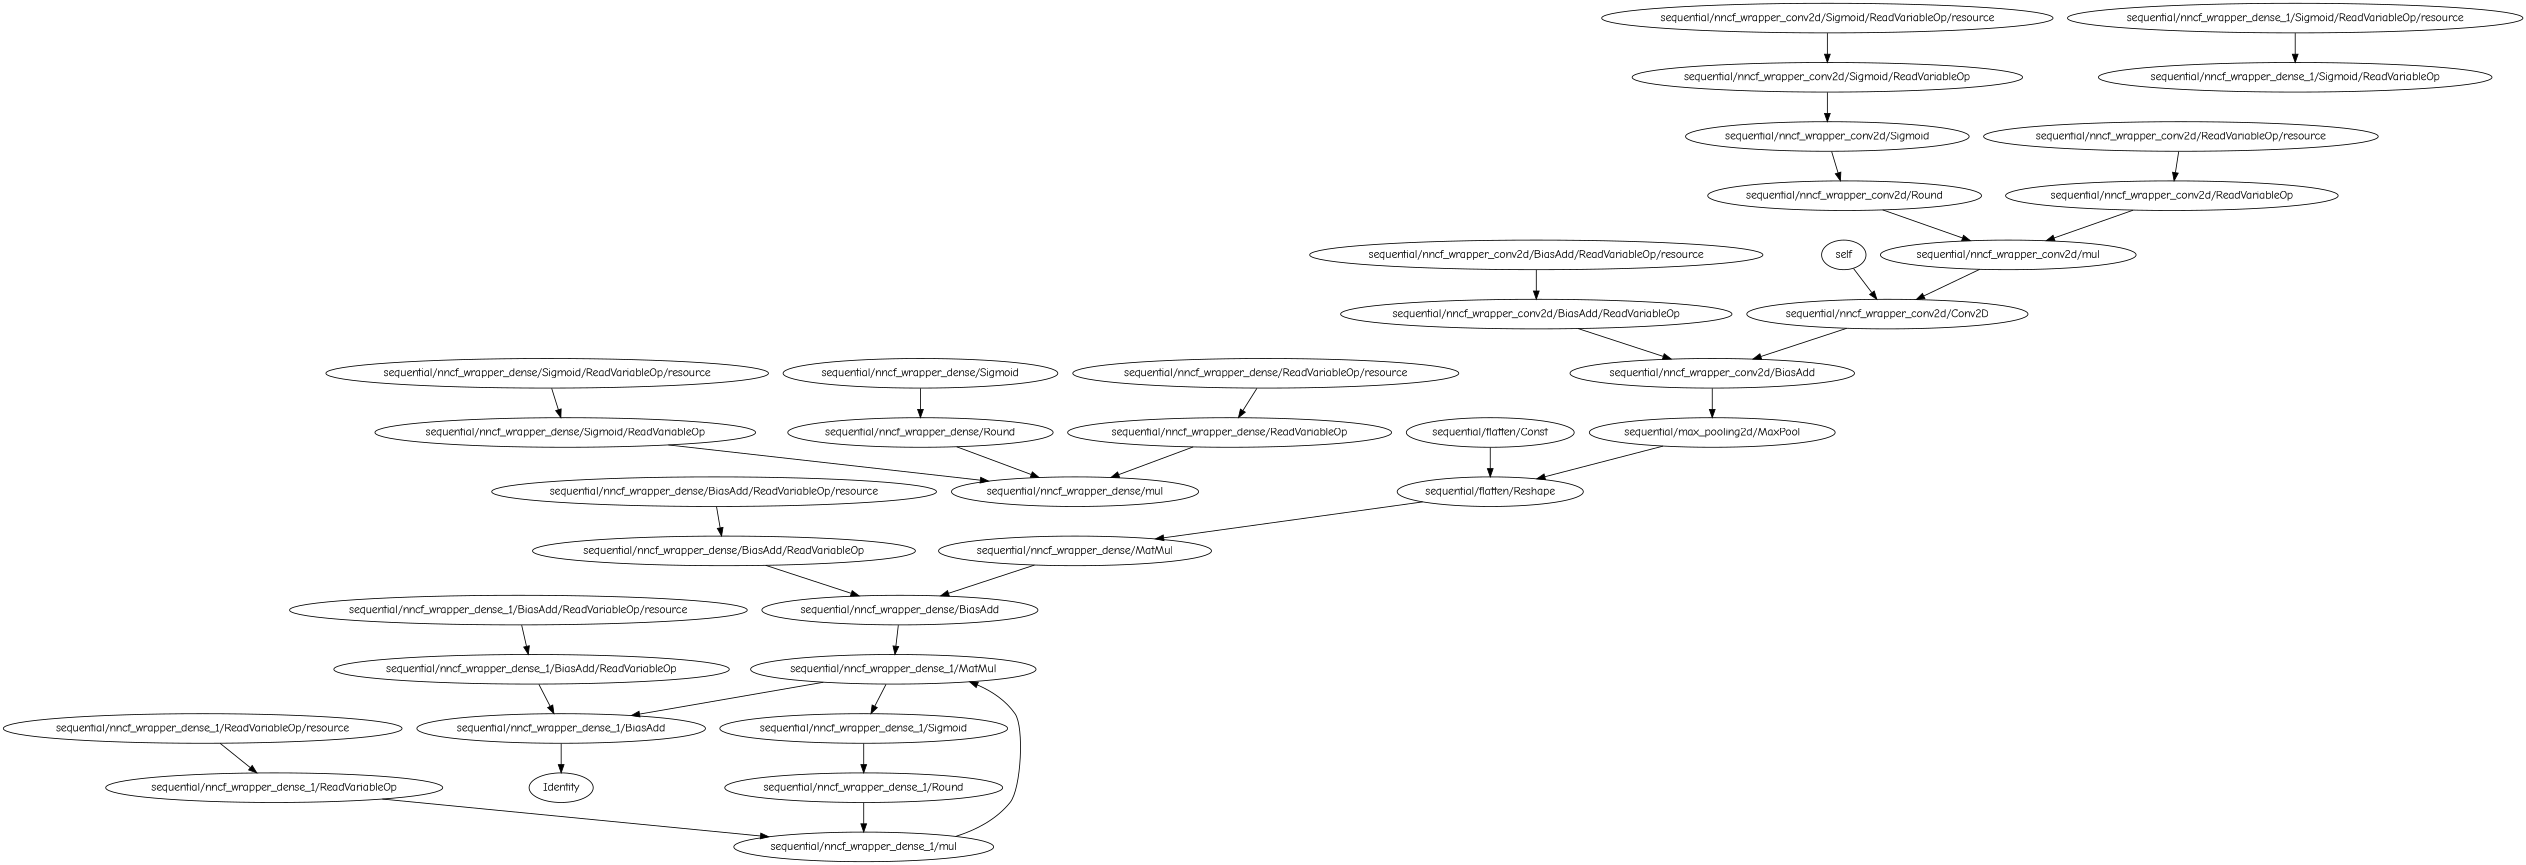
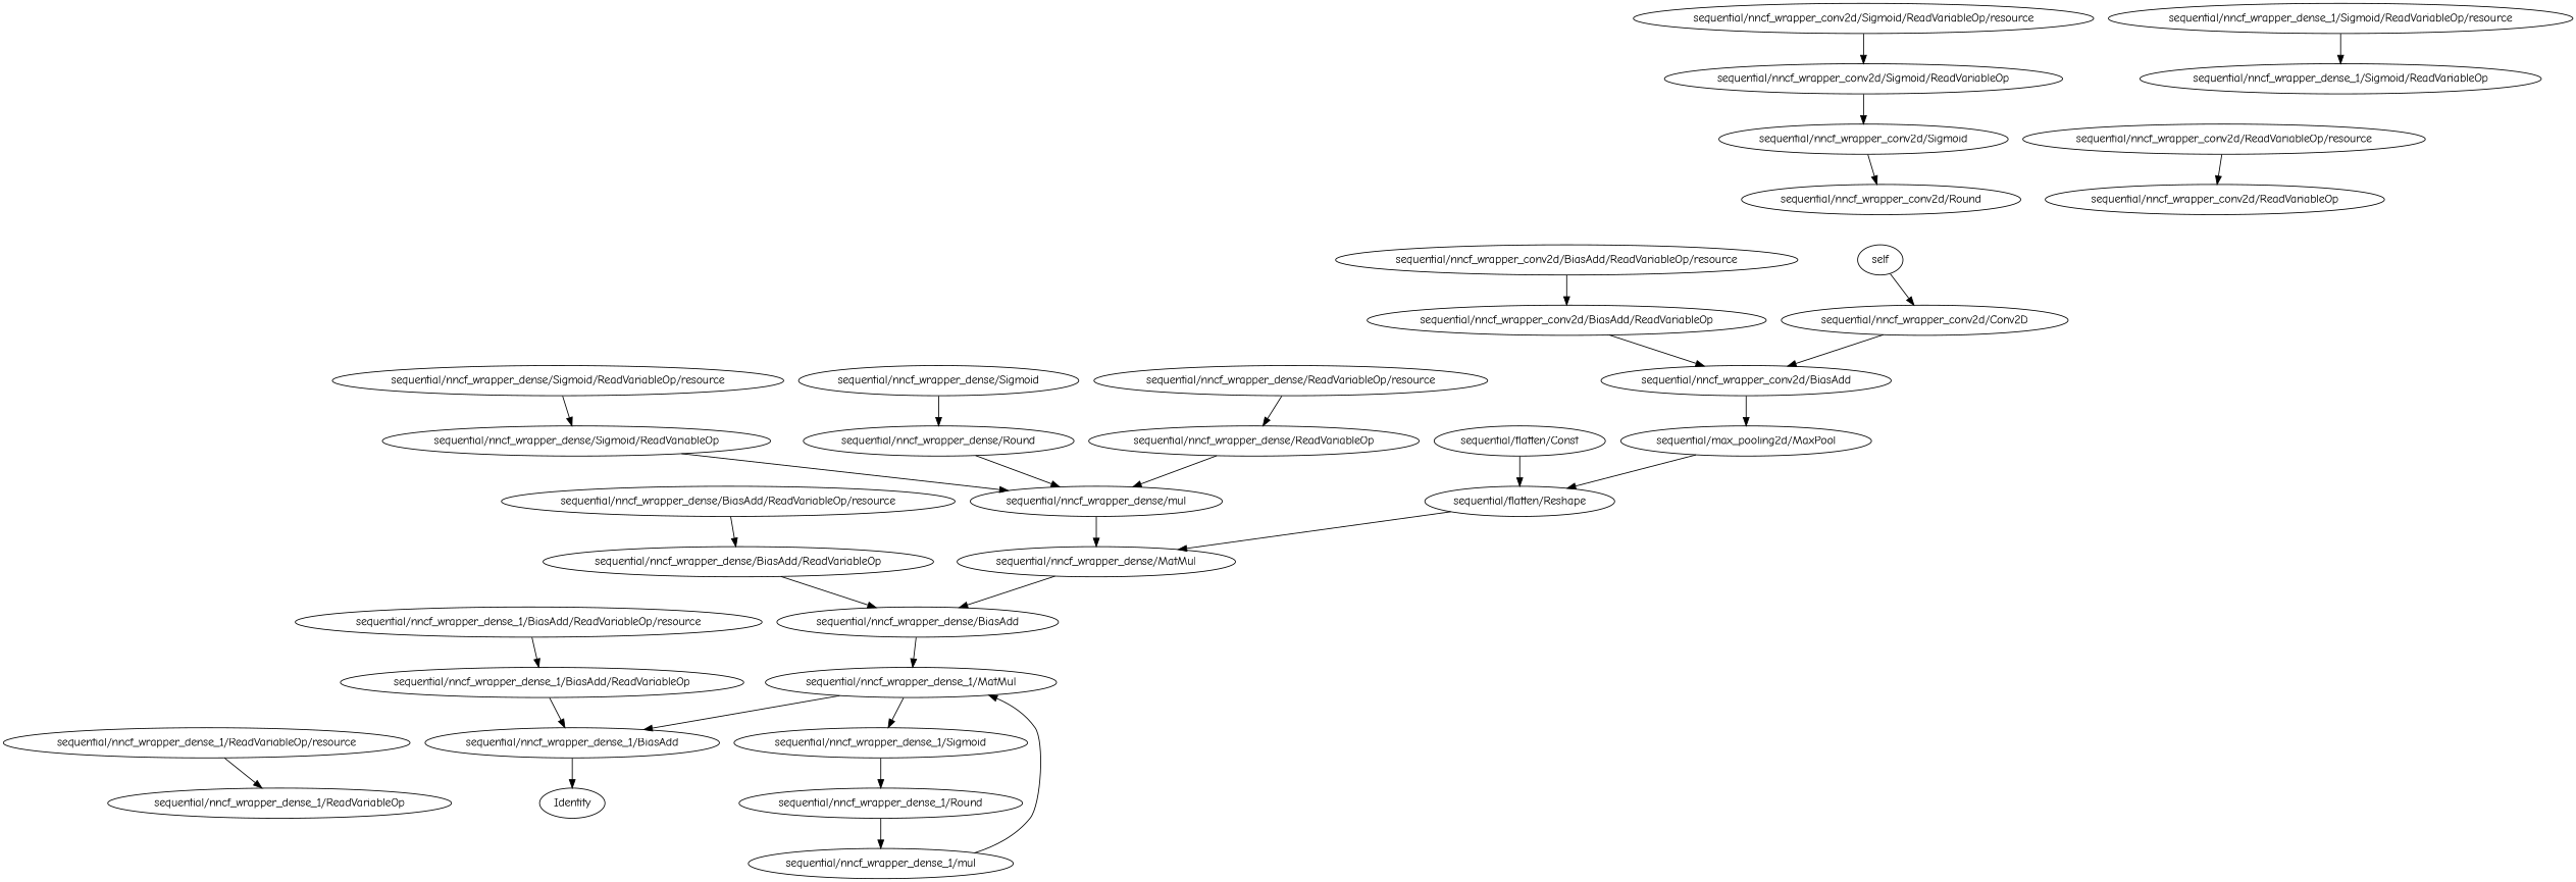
  strict digraph {
    fontname="Comic Neue"
    node [fontname="Comic Neue" op=Placeholder]
    edge [fontname="Comic Neue"]
    "sequential/nncf_wrapper_conv2d/Conv2D" [op=Conv2D]
    self
    "sequential/nncf_wrapper_conv2d/BiasAdd" [op=BiasAdd]
    "sequential/nncf_wrapper_conv2d/Sigmoid/ReadVariableOp" [op=ReadVariableOp]
    "sequential/nncf_wrapper_conv2d/Sigmoid/ReadVariableOp/resource"
    "sequential/nncf_wrapper_conv2d/Sigmoid" [op=Sigmoid]
    "sequential/nncf_wrapper_conv2d/Round" [op=Round]
-   "sequential/nncf_wrapper_conv2d/mul" [op=Mul]
    "sequential/nncf_wrapper_conv2d/ReadVariableOp" [op=ReadVariableOp]
    "sequential/nncf_wrapper_conv2d/ReadVariableOp/resource"
    "sequential/max_pooling2d/MaxPool" [op=MaxPool]
    "sequential/nncf_wrapper_conv2d/BiasAdd/ReadVariableOp" [op=ReadVariableOp]
    "sequential/nncf_wrapper_conv2d/BiasAdd/ReadVariableOp/resource"
    "sequential/flatten/Reshape" [op=Reshape]
    "sequential/nncf_wrapper_dense/MatMul" [op=MatMul]
    "sequential/flatten/Const" [op=Const]
    "sequential/nncf_wrapper_dense/BiasAdd" [op=BiasAdd]
    "sequential/nncf_wrapper_dense/Sigmoid/ReadVariableOp" [op=ReadVariableOp]
    "sequential/nncf_wrapper_dense/Sigmoid/ReadVariableOp/resource"
    "sequential/nncf_wrapper_dense/mul" [op=Mul]
    "sequential/nncf_wrapper_dense/Sigmoid" [op=Sigmoid]
    "sequential/nncf_wrapper_dense/Round" [op=Round]
    "sequential/nncf_wrapper_dense/ReadVariableOp" [op=ReadVariableOp]
    "sequential/nncf_wrapper_dense/ReadVariableOp/resource"
    "sequential/nncf_wrapper_dense_1/MatMul" [op=MatMul]
    "sequential/nncf_wrapper_dense/BiasAdd/ReadVariableOp" [op=ReadVariableOp]
    "sequential/nncf_wrapper_dense/BiasAdd/ReadVariableOp/resource"
    "sequential/nncf_wrapper_dense_1/Sigmoid" [op=Sigmoid]
    "sequential/nncf_wrapper_dense_1/BiasAdd" [op=BiasAdd]
    "sequential/nncf_wrapper_dense_1/Sigmoid/ReadVariableOp" [op=ReadVariableOp]
    "sequential/nncf_wrapper_dense_1/Sigmoid/ReadVariableOp/resource"
    "sequential/nncf_wrapper_dense_1/Round" [op=Round]
    "sequential/nncf_wrapper_dense_1/mul" [op=Mul]
    "sequential/nncf_wrapper_dense_1/ReadVariableOp" [op=ReadVariableOp]
    "sequential/nncf_wrapper_dense_1/ReadVariableOp/resource"
    Identity [op=Identity]
    "sequential/nncf_wrapper_dense_1/BiasAdd/ReadVariableOp" [op=ReadVariableOp]
    "sequential/nncf_wrapper_dense_1/BiasAdd/ReadVariableOp/resource"
    "sequential/nncf_wrapper_conv2d/Conv2D" -> "sequential/nncf_wrapper_conv2d/BiasAdd"
    self -> "sequential/nncf_wrapper_conv2d/Conv2D"
    "sequential/nncf_wrapper_conv2d/BiasAdd" -> "sequential/max_pooling2d/MaxPool"
    "sequential/nncf_wrapper_conv2d/Sigmoid/ReadVariableOp" -> "sequential/nncf_wrapper_conv2d/Sigmoid"
    "sequential/nncf_wrapper_conv2d/Sigmoid/ReadVariableOp/resource" -> "sequential/nncf_wrapper_conv2d/Sigmoid/ReadVariableOp"
    "sequential/nncf_wrapper_conv2d/Sigmoid" -> "sequential/nncf_wrapper_conv2d/Round"
-   "sequential/nncf_wrapper_conv2d/Round" -> "sequential/nncf_wrapper_conv2d/mul"
-   "sequential/nncf_wrapper_conv2d/mul" -> "sequential/nncf_wrapper_conv2d/Conv2D"
-   "sequential/nncf_wrapper_conv2d/ReadVariableOp" -> "sequential/nncf_wrapper_conv2d/mul"
    "sequential/nncf_wrapper_conv2d/ReadVariableOp/resource" -> "sequential/nncf_wrapper_conv2d/ReadVariableOp"
    "sequential/max_pooling2d/MaxPool" -> "sequential/flatten/Reshape"
    "sequential/nncf_wrapper_conv2d/BiasAdd/ReadVariableOp" -> "sequential/nncf_wrapper_conv2d/BiasAdd"
    "sequential/nncf_wrapper_conv2d/BiasAdd/ReadVariableOp/resource" -> "sequential/nncf_wrapper_conv2d/BiasAdd/ReadVariableOp"
    "sequential/flatten/Reshape" -> "sequential/nncf_wrapper_dense/MatMul"
    "sequential/nncf_wrapper_dense/MatMul" -> "sequential/nncf_wrapper_dense/BiasAdd"
    "sequential/flatten/Const" -> "sequential/flatten/Reshape"
    "sequential/nncf_wrapper_dense/BiasAdd" -> "sequential/nncf_wrapper_dense_1/MatMul"
    "sequential/nncf_wrapper_dense/Sigmoid/ReadVariableOp" -> "sequential/nncf_wrapper_dense/mul"
    "sequential/nncf_wrapper_dense/Sigmoid/ReadVariableOp/resource" -> "sequential/nncf_wrapper_dense/Sigmoid/ReadVariableOp"
+   "sequential/nncf_wrapper_dense/mul" -> "sequential/nncf_wrapper_dense/MatMul"
    "sequential/nncf_wrapper_dense/Sigmoid" -> "sequential/nncf_wrapper_dense/Round"
    "sequential/nncf_wrapper_dense/Round" -> "sequential/nncf_wrapper_dense/mul"
    "sequential/nncf_wrapper_dense/ReadVariableOp" -> "sequential/nncf_wrapper_dense/mul"
    "sequential/nncf_wrapper_dense/ReadVariableOp/resource" -> "sequential/nncf_wrapper_dense/ReadVariableOp"
    "sequential/nncf_wrapper_dense_1/MatMul" -> "sequential/nncf_wrapper_dense_1/Sigmoid"
    "sequential/nncf_wrapper_dense_1/MatMul" -> "sequential/nncf_wrapper_dense_1/BiasAdd"
    "sequential/nncf_wrapper_dense/BiasAdd/ReadVariableOp" -> "sequential/nncf_wrapper_dense/BiasAdd"
    "sequential/nncf_wrapper_dense/BiasAdd/ReadVariableOp/resource" -> "sequential/nncf_wrapper_dense/BiasAdd/ReadVariableOp"
    "sequential/nncf_wrapper_dense_1/Sigmoid" -> "sequential/nncf_wrapper_dense_1/Round"
    "sequential/nncf_wrapper_dense_1/BiasAdd" -> Identity
    "sequential/nncf_wrapper_dense_1/Sigmoid/ReadVariableOp/resource" -> "sequential/nncf_wrapper_dense_1/Sigmoid/ReadVariableOp"
    "sequential/nncf_wrapper_dense_1/Round" -> "sequential/nncf_wrapper_dense_1/mul"
    "sequential/nncf_wrapper_dense_1/mul" -> "sequential/nncf_wrapper_dense_1/MatMul"
-   "sequential/nncf_wrapper_dense_1/ReadVariableOp" -> "sequential/nncf_wrapper_dense_1/mul"
    "sequential/nncf_wrapper_dense_1/ReadVariableOp/resource" -> "sequential/nncf_wrapper_dense_1/ReadVariableOp"
    "sequential/nncf_wrapper_dense_1/BiasAdd/ReadVariableOp" -> "sequential/nncf_wrapper_dense_1/BiasAdd"
    "sequential/nncf_wrapper_dense_1/BiasAdd/ReadVariableOp/resource" -> "sequential/nncf_wrapper_dense_1/BiasAdd/ReadVariableOp"
  }
